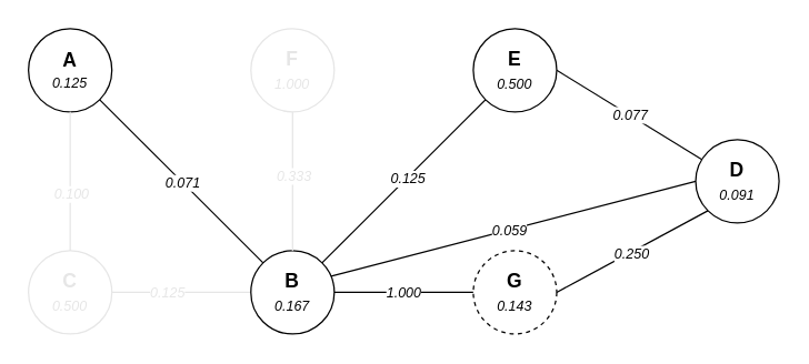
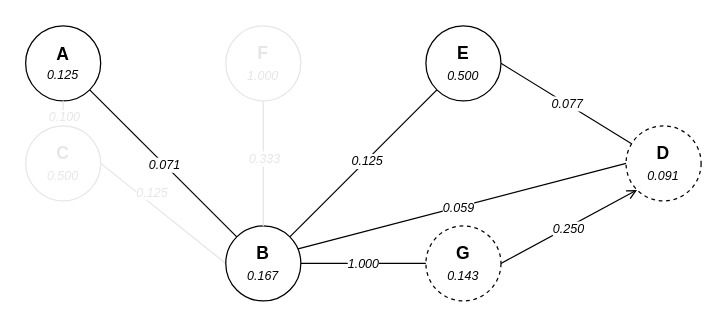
  <mxCell id="0" />
  <mxCell id="1" parent="0" />
  <mxCell id="2" style="rounded=0;orthogonalLoop=1;jettySize=auto;html=1;endArrow=none;endFill=0;entryX=0;entryY=0;entryDx=0;entryDy=0;" parent="1" source="4" target="11" edge="1"><mxGeometry relative="1" as="geometry" /></mxCell>
  <mxCell id="3" value="&lt;font style=&quot;font-size: 10px&quot;&gt;0.071&lt;/font&gt;" style="text;html=1;align=center;verticalAlign=middle;resizable=0;points=[];;labelBackgroundColor=#ffffff;fontStyle=2;fontSize=8;" parent="2" vertex="1" connectable="0"><mxGeometry x="0.008" relative="1" as="geometry"><mxPoint as="offset" /></mxGeometry></mxCell>
  <mxCell id="4" value="&lt;div&gt;&lt;b style=&quot;font-size: 14px&quot;&gt;A&lt;/b&gt;&lt;/div&gt;&lt;font style=&quot;font-size: 10px&quot;&gt;&lt;i&gt;0.125&lt;/i&gt;&lt;/font&gt;" style="ellipse;whiteSpace=wrap;html=1;aspect=fixed;" parent="1" vertex="1"><mxGeometry x="20" y="20" width="60" height="60" as="geometry" /></mxCell>
  <mxCell id="5" style="rounded=0;orthogonalLoop=1;jettySize=auto;html=1;entryX=0;entryY=0.5;entryDx=0;entryDy=0;endArrow=none;endFill=0;exitX=0.963;exitY=0.307;exitDx=0;exitDy=0;exitPerimeter=0;" parent="1" source="11" target="14" edge="1"><mxGeometry relative="1" as="geometry" /></mxCell>
  <mxCell id="6" value="0.059" style="text;html=1;align=center;verticalAlign=middle;resizable=0;points=[];;labelBackgroundColor=#ffffff;fontStyle=2;fontSize=10;" parent="5" vertex="1" connectable="0"><mxGeometry x="-0.03" relative="1" as="geometry"><mxPoint x="1" y="-1" as="offset" /></mxGeometry></mxCell>
  <mxCell id="7" style="rounded=0;orthogonalLoop=1;jettySize=auto;html=1;entryX=0;entryY=0.5;entryDx=0;entryDy=0;endArrow=none;endFill=0;" parent="1" source="11" target="17" edge="1"><mxGeometry relative="1" as="geometry" /></mxCell>
  <mxCell id="8" value="1.000" style="text;html=1;align=center;verticalAlign=middle;resizable=0;points=[];;labelBackgroundColor=#ffffff;fontStyle=2;fontSize=10;" parent="7" vertex="1" connectable="0"><mxGeometry x="-0.047" relative="1" as="geometry"><mxPoint x="1" y="-1" as="offset" /></mxGeometry></mxCell>
  <mxCell id="9" style="rounded=0;orthogonalLoop=1;jettySize=auto;html=1;entryX=1;entryY=0.5;entryDx=0;entryDy=0;endArrow=none;endFill=0;exitX=0;exitY=0.5;exitDx=0;exitDy=0;fontColor=#E6E6E6;strokeColor=#E6E6E6;" parent="1" source="11" target="20" edge="1"><mxGeometry relative="1" as="geometry" /></mxCell>
  <mxCell id="10" value="0.125" style="text;html=1;align=center;verticalAlign=middle;resizable=0;points=[];;labelBackgroundColor=#ffffff;fontStyle=2;fontSize=10;fontColor=#E6E6E6;" parent="9" vertex="1" connectable="0"><mxGeometry x="0.41" relative="1" as="geometry"><mxPoint x="10.5" y="-1" as="offset" /></mxGeometry></mxCell>
  <mxCell id="11" value="&lt;b style=&quot;font-size: 14px&quot;&gt;B&lt;/b&gt;&lt;br style=&quot;font-size: 14px&quot;&gt;&lt;font style=&quot;font-size: 10px&quot;&gt;&lt;i&gt;0.167&lt;/i&gt;&lt;/font&gt;" style="ellipse;whiteSpace=wrap;html=1;aspect=fixed;fontSize=14;" parent="1" vertex="1"><mxGeometry x="180" y="180" width="60" height="60" as="geometry" /></mxCell>
  <mxCell id="12" style="rounded=0;orthogonalLoop=1;jettySize=auto;html=1;entryX=1;entryY=0.5;entryDx=0;entryDy=0;endArrow=none;endFill=0;" parent="1" source="14" target="26" edge="1"><mxGeometry relative="1" as="geometry" /></mxCell>
  <mxCell id="13" value="0.077" style="text;html=1;align=center;verticalAlign=middle;resizable=0;points=[];;labelBackgroundColor=#ffffff;fontStyle=2;fontSize=10;" parent="12" vertex="1" connectable="0"><mxGeometry x="-0.041" relative="1" as="geometry"><mxPoint x="-2" y="-2" as="offset" /></mxGeometry></mxCell>
- <mxCell id="14" value="&lt;b style=&quot;font-size: 14px&quot;&gt;D&lt;/b&gt;&lt;br style=&quot;font-size: 14px&quot;&gt;&lt;font style=&quot;font-size: 10px&quot;&gt;&lt;i&gt;0.091&lt;/i&gt;&lt;/font&gt;" style="ellipse;whiteSpace=wrap;html=1;aspect=fixed;fontSize=14;" parent="1" vertex="1"><mxGeometry x="500" y="100" width="60" height="60" as="geometry" /></mxCell>
- <mxCell id="15" style="rounded=0;orthogonalLoop=1;jettySize=auto;html=1;entryX=0;entryY=1;entryDx=0;entryDy=0;endArrow=none;endFill=0;exitX=1;exitY=0.5;exitDx=0;exitDy=0;" parent="1" source="17" target="14" edge="1"><mxGeometry relative="1" as="geometry" /></mxCell>
+ <mxCell id="14" value="&lt;b style=&quot;font-size: 14px&quot;&gt;D&lt;/b&gt;&lt;br style=&quot;font-size: 14px&quot;&gt;&lt;font style=&quot;font-size: 10px&quot;&gt;&lt;i&gt;0.091&lt;/i&gt;&lt;/font&gt;" style="ellipse;whiteSpace=wrap;html=1;aspect=fixed;fontSize=14;dashed=1;" parent="1" vertex="1"><mxGeometry x="500" y="100" width="60" height="60" as="geometry" /></mxCell>
+ <mxCell id="15" style="rounded=0;orthogonalLoop=1;jettySize=auto;html=1;entryX=0;entryY=1;entryDx=0;entryDy=0;endArrow=open;endFill=0;exitX=1;exitY=0.5;exitDx=0;exitDy=0;" parent="1" source="17" target="14" edge="1"><mxGeometry relative="1" as="geometry" /></mxCell>
  <mxCell id="16" value="0.250" style="text;html=1;align=center;verticalAlign=middle;resizable=0;points=[];;labelBackgroundColor=#ffffff;fontStyle=2;fontSize=10;" parent="15" vertex="1" connectable="0"><mxGeometry x="-0.065" relative="1" as="geometry"><mxPoint x="2" y="-1" as="offset" /></mxGeometry></mxCell>
  <mxCell id="17" value="&lt;b style=&quot;font-size: 14px&quot;&gt;G&lt;/b&gt;&lt;br style=&quot;font-size: 14px&quot;&gt;&lt;font style=&quot;font-size: 10px&quot;&gt;&lt;i&gt;0.143&lt;/i&gt;&lt;/font&gt;" style="ellipse;whiteSpace=wrap;html=1;aspect=fixed;fontSize=14;dashed=1;" parent="1" vertex="1"><mxGeometry x="340" y="180" width="60" height="60" as="geometry" /></mxCell>
  <mxCell id="18" style="edgeStyle=none;rounded=0;orthogonalLoop=1;jettySize=auto;html=1;entryX=0.5;entryY=1;entryDx=0;entryDy=0;startArrow=none;startFill=0;endArrow=none;endFill=0;fontColor=#E6E6E6;strokeColor=#E6E6E6;" parent="1" source="20" target="4" edge="1"><mxGeometry relative="1" as="geometry" /></mxCell>
  <mxCell id="19" value="&lt;font style=&quot;font-size: 10px&quot;&gt;0.100&lt;/font&gt;" style="text;html=1;align=center;verticalAlign=middle;resizable=0;points=[];;labelBackgroundColor=#ffffff;fontSize=8;fontStyle=2;fontColor=#E6E6E6;" parent="18" vertex="1" connectable="0"><mxGeometry x="-0.133" relative="1" as="geometry"><mxPoint y="1.5" as="offset" /></mxGeometry></mxCell>
- <mxCell id="20" value="&lt;b style=&quot;font-size: 14px&quot;&gt;C&lt;/b&gt;&lt;br style=&quot;font-size: 14px&quot;&gt;&lt;font style=&quot;font-size: 10px&quot;&gt;&lt;i&gt;0.500&lt;/i&gt;&lt;/font&gt;" style="ellipse;whiteSpace=wrap;html=1;aspect=fixed;fontSize=14;strokeColor=#E6E6E6;fontColor=#E6E6E6;" parent="1" vertex="1"><mxGeometry x="20" y="180" width="60" height="60" as="geometry" /></mxCell>
+ <mxCell id="20" value="&lt;b style=&quot;font-size: 14px&quot;&gt;C&lt;/b&gt;&lt;br style=&quot;font-size: 14px&quot;&gt;&lt;font style=&quot;font-size: 10px&quot;&gt;&lt;i&gt;0.500&lt;/i&gt;&lt;/font&gt;" style="ellipse;whiteSpace=wrap;html=1;aspect=fixed;fontSize=14;strokeColor=#E6E6E6;fontColor=#E6E6E6;" parent="1" vertex="1"><mxGeometry x="20" y="100" width="60" height="60" as="geometry" /></mxCell>
  <mxCell id="21" style="rounded=0;orthogonalLoop=1;jettySize=auto;html=1;entryX=0.5;entryY=0;entryDx=0;entryDy=0;endArrow=none;endFill=0;startArrow=none;startFill=0;fontColor=#E6E6E6;strokeColor=#E6E6E6;" parent="1" source="23" target="11" edge="1"><mxGeometry relative="1" as="geometry" /></mxCell>
  <mxCell id="22" value="0.333" style="text;html=1;align=center;verticalAlign=middle;resizable=0;points=[];;labelBackgroundColor=#ffffff;fontStyle=2;fontSize=10;fontColor=#E6E6E6;" parent="21" vertex="1" connectable="0"><mxGeometry x="-0.095" relative="1" as="geometry"><mxPoint as="offset" /></mxGeometry></mxCell>
  <mxCell id="23" value="&lt;b style=&quot;font-size: 14px&quot;&gt;F&lt;/b&gt;&lt;br style=&quot;font-size: 14px&quot;&gt;&lt;font style=&quot;font-size: 10px&quot;&gt;&lt;i&gt;1.000&lt;/i&gt;&lt;/font&gt;&lt;br style=&quot;font-size: 14px&quot;&gt;&lt;font style=&quot;font-size: 14px&quot;&gt;&lt;i style=&quot;font-size: 14px&quot;&gt;&lt;/i&gt;&lt;/font&gt;" style="ellipse;whiteSpace=wrap;html=1;aspect=fixed;fontSize=14;fontColor=#E6E6E6;strokeColor=#E6E6E6;" parent="1" vertex="1"><mxGeometry x="180" y="20" width="60" height="60" as="geometry" /></mxCell>
  <mxCell id="24" style="rounded=0;orthogonalLoop=1;jettySize=auto;html=1;entryX=1;entryY=0;entryDx=0;entryDy=0;endArrow=none;endFill=0;exitX=0;exitY=1;exitDx=0;exitDy=0;" parent="1" source="26" target="11" edge="1"><mxGeometry relative="1" as="geometry" /></mxCell>
  <mxCell id="25" value="0.125" style="text;html=1;align=center;verticalAlign=middle;resizable=0;points=[];;labelBackgroundColor=#ffffff;fontStyle=2;fontSize=10;" parent="24" vertex="1" connectable="0"><mxGeometry x="-0.048" relative="1" as="geometry"><mxPoint as="offset" /></mxGeometry></mxCell>
  <mxCell id="26" value="&lt;b style=&quot;font-size: 14px&quot;&gt;E&lt;/b&gt;&lt;br style=&quot;font-size: 14px&quot;&gt;&lt;font style=&quot;font-size: 10px&quot;&gt;&lt;i&gt;0.500&lt;/i&gt;&lt;/font&gt;" style="ellipse;whiteSpace=wrap;html=1;aspect=fixed;fontSize=14;" parent="1" vertex="1"><mxGeometry x="340" y="20" width="60" height="60" as="geometry" /></mxCell>
